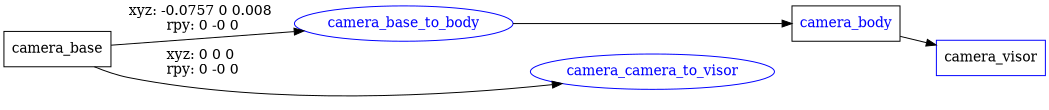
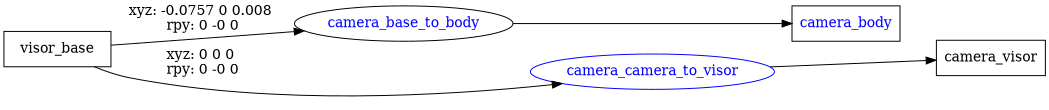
  digraph {
    rankdir=LR
    node [shape=box fontcolor=blue]
-   n1 [label=camera_base fontcolor=""]
-   camera_base_to_body [color=blue shape=ellipse]
+   n1 [label=visor_base fontcolor=""]
+   camera_base_to_body [color=black shape=ellipse]
    n3 [color=blue label=camera_camera_to_visor shape=ellipse]
    n4 [label=camera_body]
-   n5 [label=camera_visor color=blue fontcolor=""]
+   n5 [label=camera_visor fontcolor=""]
    n1 -> camera_base_to_body [label="xyz: -0.0757 0 0.008 \nrpy: 0 -0 0"]
    n1 -> n3 [label="xyz: 0 0 0 \nrpy: 0 -0 0"]
    camera_base_to_body -> n4
-   n4 -> n5
+   n3 -> n5
  }
